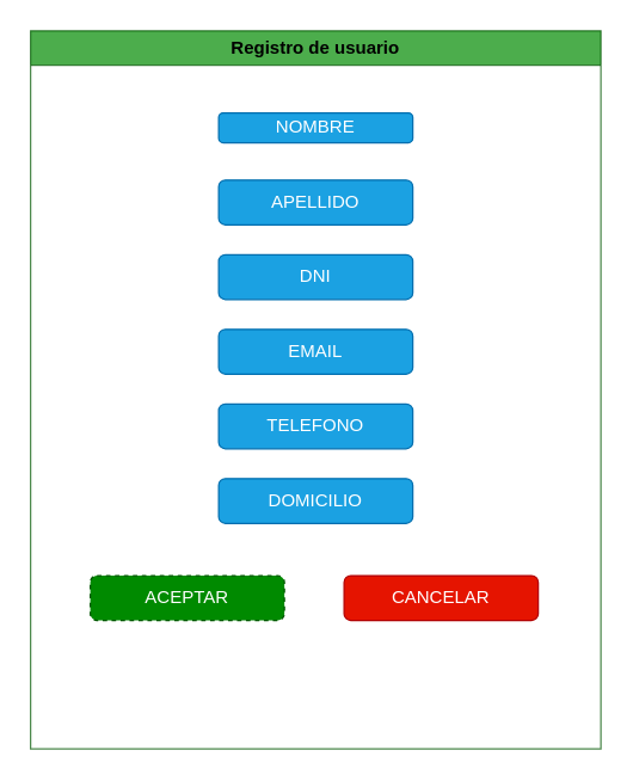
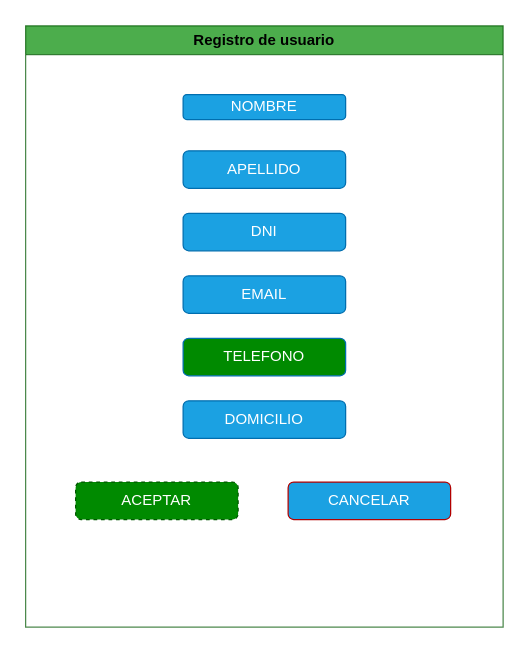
  <mxCell id="0" />
  <mxCell id="1" parent="0" />
  <mxCell id="2" value="&lt;font style=&quot;color: rgb(0, 0, 0);&quot;&gt;Registro de usuario&lt;/font&gt;" style="swimlane;whiteSpace=wrap;html=1;fillColor=#008a00;fontColor=#ffffff;strokeColor=#005700;opacity=70;swimlaneFillColor=none;" parent="1" vertex="1"><mxGeometry x="20" y="20" width="382" height="481" as="geometry" /></mxCell>
  <mxCell id="3" value="NOMBRE" style="rounded=1;whiteSpace=wrap;html=1;fillColor=#1ba1e2;fontColor=#ffffff;strokeColor=#006EAF;" parent="2" vertex="1"><mxGeometry x="126" y="55" width="130" height="20" as="geometry" /></mxCell>
  <mxCell id="4" value="EMAIL" style="rounded=1;whiteSpace=wrap;html=1;fillColor=#1ba1e2;fontColor=#ffffff;strokeColor=#006EAF;" parent="2" vertex="1"><mxGeometry x="126" y="200" width="130" height="30" as="geometry" /></mxCell>
  <mxCell id="5" value="APELLIDO" style="rounded=1;whiteSpace=wrap;html=1;fillColor=#1ba1e2;fontColor=#ffffff;strokeColor=#006EAF;" parent="2" vertex="1"><mxGeometry x="126" y="100" width="130" height="30" as="geometry" /></mxCell>
  <mxCell id="6" value="DNI" style="rounded=1;whiteSpace=wrap;html=1;fillColor=#1ba1e2;fontColor=#ffffff;strokeColor=#006EAF;" parent="2" vertex="1"><mxGeometry x="126" y="150" width="130" height="30" as="geometry" /></mxCell>
- <mxCell id="7" value="TELEFONO" style="rounded=1;whiteSpace=wrap;html=1;fillColor=#1ba1e2;fontColor=#ffffff;strokeColor=#006EAF;" parent="2" vertex="1"><mxGeometry x="126" y="250" width="130" height="30" as="geometry" /></mxCell>
+ <mxCell id="7" value="TELEFONO" style="rounded=1;whiteSpace=wrap;html=1;fillColor=#008a00;fontColor=#ffffff;strokeColor=#006EAF;" parent="2" vertex="1"><mxGeometry x="126" y="250" width="130" height="30" as="geometry" /></mxCell>
  <mxCell id="8" style="edgeStyle=orthogonalEdgeStyle;rounded=0;orthogonalLoop=1;jettySize=auto;html=1;exitX=0.5;exitY=1;exitDx=0;exitDy=0;" parent="2" source="4" target="4" edge="1"><mxGeometry relative="1" as="geometry" /></mxCell>
  <mxCell id="9" value="ACEPTAR" style="rounded=1;whiteSpace=wrap;html=1;fillColor=#008a00;fontColor=#ffffff;strokeColor=#005700;dashed=1;" parent="2" vertex="1"><mxGeometry x="40" y="365" width="130" height="30" as="geometry" /></mxCell>
- <mxCell id="10" value="CANCELAR" style="rounded=1;whiteSpace=wrap;html=1;fillColor=#e51400;fontColor=#ffffff;strokeColor=#B20000;" parent="2" vertex="1"><mxGeometry x="210" y="365" width="130" height="30" as="geometry" /></mxCell>
+ <mxCell id="10" value="CANCELAR" style="rounded=1;whiteSpace=wrap;html=1;fillColor=#1ba1e2;fontColor=#ffffff;strokeColor=#B20000;" parent="2" vertex="1"><mxGeometry x="210" y="365" width="130" height="30" as="geometry" /></mxCell>
  <mxCell id="11" value="DOMICILIO" style="rounded=1;whiteSpace=wrap;html=1;fillColor=#1ba1e2;fontColor=#ffffff;strokeColor=#006EAF;" parent="2" vertex="1"><mxGeometry x="126" y="300" width="130" height="30" as="geometry" /></mxCell>
